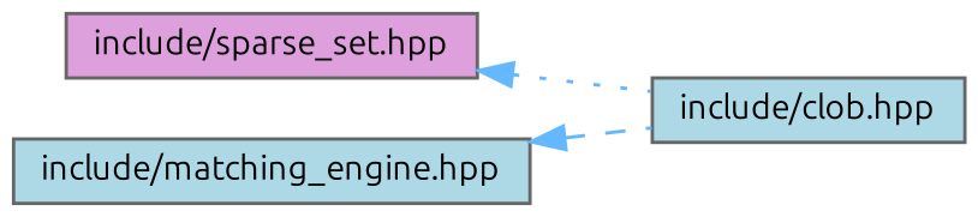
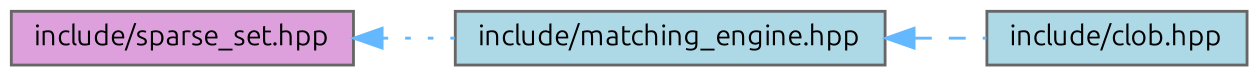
  digraph {
    fontname=Ubuntu
    rankdir=LR
    node [color=grey40 fillcolor=lightblue fontname=Ubuntu fontsize=10 shape=box style=filled]
    edge [color=steelblue1 dir=back fontname=Ubuntu fontsize=10 labelfontname=Helvetica labelfontsize=10]
    n1 [color=gray40 fillcolor=plum fontcolor=black height=0.2 label="include/sparse_set.hpp" width=0.4]
    n2 [height=0.2 label="include/clob.hpp" width=0.4]
    n3 [height=0.2 label="include/matching_engine.hpp" width=0.4]
-   n1 -> n2 [style=dotted]
+   n1 -> n3 [style=dotted]
    n3 -> n2 [style=dashed]
  }
